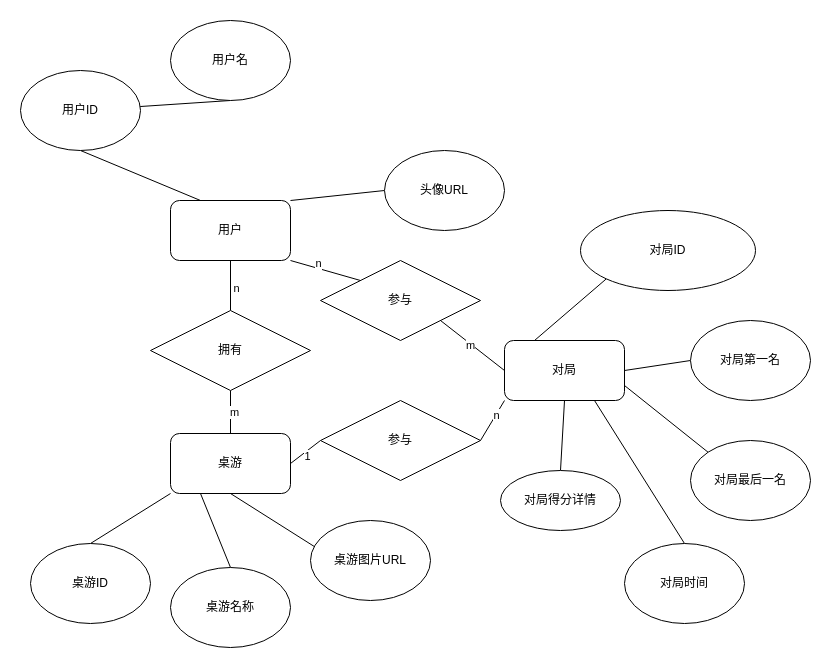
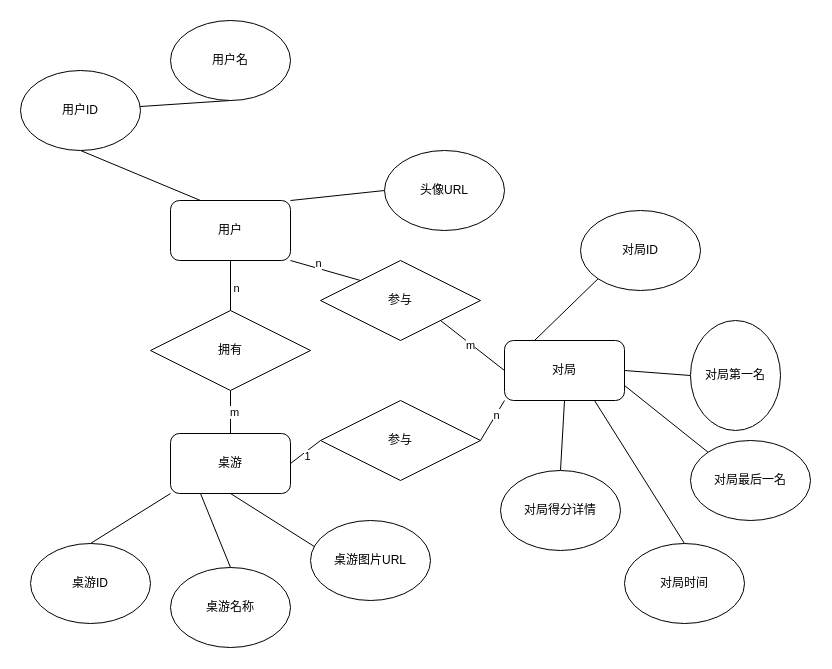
  <mxCell id="0" />
  <mxCell id="1" parent="0" />
  <mxCell id="2" style="edgeStyle=none;html=1;exitX=0.5;exitY=1;exitDx=0;exitDy=0;entryX=0.5;entryY=0;entryDx=0;entryDy=0;endArrow=none;endFill=0;" edge="1" parent="1" source="6" target="22"><mxGeometry relative="1" as="geometry" /></mxCell>
  <mxCell id="3" value="n" style="edgeLabel;html=1;align=center;verticalAlign=middle;resizable=0;points=[];" vertex="1" connectable="0" parent="2"><mxGeometry x="0.067" y="5" relative="1" as="geometry"><mxPoint as="offset" /></mxGeometry></mxCell>
  <mxCell id="4" style="edgeStyle=none;html=1;exitX=1;exitY=1;exitDx=0;exitDy=0;entryX=0;entryY=0;entryDx=0;entryDy=0;endArrow=none;endFill=0;" edge="1" parent="1" source="6" target="30"><mxGeometry relative="1" as="geometry" /></mxCell>
  <mxCell id="5" value="n" style="edgeLabel;html=1;align=center;verticalAlign=middle;resizable=0;points=[];" vertex="1" connectable="0" parent="4"><mxGeometry x="-0.245" y="5" relative="1" as="geometry"><mxPoint as="offset" /></mxGeometry></mxCell>
  <mxCell id="6" value="用户" style="rounded=1;whiteSpace=wrap;html=1;" vertex="1" parent="1"><mxGeometry x="170" y="200" width="120" height="60" as="geometry" /></mxCell>
  <mxCell id="7" style="edgeStyle=none;html=1;exitX=0.5;exitY=1;exitDx=0;exitDy=0;entryX=0.25;entryY=0;entryDx=0;entryDy=0;endArrow=none;endFill=0;" edge="1" parent="1" source="8" target="6"><mxGeometry relative="1" as="geometry" /></mxCell>
  <mxCell id="8" value="用户ID" style="ellipse;whiteSpace=wrap;html=1;" vertex="1" parent="1"><mxGeometry x="20" y="70" width="120" height="80" as="geometry" /></mxCell>
  <mxCell id="9" style="edgeStyle=none;html=1;exitX=0.5;exitY=1;exitDx=0;exitDy=0;endArrow=none;endFill=0;" edge="1" parent="1" source="10" target="8"><mxGeometry relative="1" as="geometry" /></mxCell>
  <mxCell id="10" value="用户名" style="ellipse;whiteSpace=wrap;html=1;" vertex="1" parent="1"><mxGeometry x="170" y="20" width="120" height="80" as="geometry" /></mxCell>
  <mxCell id="11" style="edgeStyle=none;html=1;exitX=0;exitY=0.5;exitDx=0;exitDy=0;entryX=1;entryY=0;entryDx=0;entryDy=0;endArrow=none;endFill=0;" edge="1" parent="1" source="12" target="6"><mxGeometry relative="1" as="geometry" /></mxCell>
  <mxCell id="12" value="头像URL" style="ellipse;whiteSpace=wrap;html=1;" vertex="1" parent="1"><mxGeometry x="384" y="150" width="120" height="80" as="geometry" /></mxCell>
  <mxCell id="13" style="edgeStyle=none;html=1;exitX=0;exitY=1;exitDx=0;exitDy=0;entryX=0.5;entryY=0;entryDx=0;entryDy=0;endArrow=none;endFill=0;" edge="1" parent="1" source="16" target="17"><mxGeometry relative="1" as="geometry" /></mxCell>
  <mxCell id="14" style="edgeStyle=none;html=1;exitX=0.25;exitY=1;exitDx=0;exitDy=0;entryX=0.5;entryY=0;entryDx=0;entryDy=0;endArrow=none;endFill=0;" edge="1" parent="1" source="16" target="18"><mxGeometry relative="1" as="geometry" /></mxCell>
  <mxCell id="15" style="edgeStyle=none;html=1;exitX=0.5;exitY=1;exitDx=0;exitDy=0;entryX=0;entryY=0;entryDx=0;entryDy=0;endArrow=none;endFill=0;" edge="1" parent="1" source="16"><mxGeometry relative="1" as="geometry"><mxPoint x="327.574" y="554.716" as="targetPoint" /></mxGeometry></mxCell>
  <mxCell id="16" value="桌游" style="rounded=1;whiteSpace=wrap;html=1;" vertex="1" parent="1"><mxGeometry x="170" y="433" width="120" height="60" as="geometry" /></mxCell>
  <mxCell id="17" value="桌游ID" style="ellipse;whiteSpace=wrap;html=1;" vertex="1" parent="1"><mxGeometry y="543" width="120" height="80" as="geometry" x="30" /></mxCell>
  <mxCell id="18" value="桌游名称" style="ellipse;whiteSpace=wrap;html=1;" vertex="1" parent="1"><mxGeometry x="170" y="567" width="120" height="80" as="geometry" /></mxCell>
  <mxCell id="19" value="桌游图片URL" style="ellipse;whiteSpace=wrap;html=1;" vertex="1" parent="1"><mxGeometry x="310" y="520" width="120" height="80" as="geometry" /></mxCell>
  <mxCell id="20" style="edgeStyle=none;html=1;exitX=0.5;exitY=1;exitDx=0;exitDy=0;entryX=0.5;entryY=0;entryDx=0;entryDy=0;endArrow=none;endFill=0;" edge="1" parent="1" source="22" target="16"><mxGeometry relative="1" as="geometry" /></mxCell>
  <mxCell id="21" value="m" style="edgeLabel;html=1;align=center;verticalAlign=middle;resizable=0;points=[];" vertex="1" connectable="0" parent="20"><mxGeometry x="-0.025" y="3" relative="1" as="geometry"><mxPoint as="offset" /></mxGeometry></mxCell>
  <mxCell id="22" value="拥有" style="rhombus;whiteSpace=wrap;html=1;" vertex="1" parent="1"><mxGeometry x="150" y="310" width="160" height="80" as="geometry" /></mxCell>
  <mxCell id="23" style="edgeStyle=none;html=1;exitX=1;exitY=0.5;exitDx=0;exitDy=0;entryX=0;entryY=0.5;entryDx=0;entryDy=0;endArrow=none;endFill=0;" edge="1" parent="1" source="27" target="33"><mxGeometry relative="1" as="geometry" /></mxCell>
  <mxCell id="24" style="edgeStyle=none;html=1;exitX=1;exitY=0.75;exitDx=0;exitDy=0;entryX=0;entryY=0;entryDx=0;entryDy=0;endArrow=none;endFill=0;" edge="1" parent="1" source="27" target="34"><mxGeometry relative="1" as="geometry" /></mxCell>
  <mxCell id="25" style="edgeStyle=none;html=1;exitX=0.75;exitY=1;exitDx=0;exitDy=0;entryX=0.5;entryY=0;entryDx=0;entryDy=0;endArrow=none;endFill=0;" edge="1" parent="1" source="27" target="35"><mxGeometry relative="1" as="geometry" /></mxCell>
  <mxCell id="26" style="edgeStyle=none;html=1;exitX=0.5;exitY=1;exitDx=0;exitDy=0;entryX=0.5;entryY=0;entryDx=0;entryDy=0;endArrow=none;endFill=0;" edge="1" parent="1" source="27" target="36"><mxGeometry relative="1" as="geometry" /></mxCell>
  <mxCell id="27" value="对局" style="rounded=1;whiteSpace=wrap;html=1;" vertex="1" parent="1"><mxGeometry x="504" y="340" width="120" height="60" as="geometry" /></mxCell>
  <mxCell id="28" style="edgeStyle=none;html=1;exitX=1;exitY=1;exitDx=0;exitDy=0;entryX=0;entryY=0.5;entryDx=0;entryDy=0;endArrow=none;endFill=0;" edge="1" parent="1" source="30" target="27"><mxGeometry relative="1" as="geometry" /></mxCell>
  <mxCell id="29" value="m" style="edgeLabel;html=1;align=center;verticalAlign=middle;resizable=0;points=[];" vertex="1" connectable="0" parent="28"><mxGeometry x="-0.066" y="-1" relative="1" as="geometry"><mxPoint as="offset" /></mxGeometry></mxCell>
  <mxCell id="30" value="参与" style="rhombus;whiteSpace=wrap;html=1;" vertex="1" parent="1"><mxGeometry x="320" y="260" width="160" height="80" as="geometry" /></mxCell>
  <mxCell id="31" style="edgeStyle=none;html=1;exitX=0;exitY=1;exitDx=0;exitDy=0;entryX=0.25;entryY=0;entryDx=0;entryDy=0;endArrow=none;endFill=0;" edge="1" parent="1" source="32" target="27"><mxGeometry relative="1" as="geometry" /></mxCell>
- <mxCell id="32" value="对局ID" style="ellipse;whiteSpace=wrap;html=1;" vertex="1" parent="1"><mxGeometry x="580" y="210" width="175" height="80" as="geometry" /></mxCell>
- <mxCell id="33" value="对局第一名" style="ellipse;whiteSpace=wrap;html=1;" vertex="1" parent="1"><mxGeometry x="690" y="320" width="120" height="80" as="geometry" /></mxCell>
+ <mxCell id="32" value="对局ID" style="ellipse;whiteSpace=wrap;html=1;" vertex="1" parent="1"><mxGeometry x="580" y="210" width="120" height="80" as="geometry" /></mxCell>
+ <mxCell id="33" value="对局第一名" style="ellipse;whiteSpace=wrap;html=1;" vertex="1" parent="1"><mxGeometry x="690" y="320" width="90" height="110" as="geometry" /></mxCell>
  <mxCell id="34" value="对局最后一名" style="ellipse;whiteSpace=wrap;html=1;" vertex="1" parent="1"><mxGeometry x="690" y="440" width="120" height="80" as="geometry" /></mxCell>
  <mxCell id="35" value="对局时间" style="ellipse;whiteSpace=wrap;html=1;" vertex="1" parent="1"><mxGeometry x="624" y="543" width="120" height="80" as="geometry" /></mxCell>
- <mxCell id="36" value="对局得分详情" style="ellipse;whiteSpace=wrap;html=1;" vertex="1" parent="1"><mxGeometry x="500" y="470" width="120" height="60" as="geometry" /></mxCell>
+ <mxCell id="36" value="对局得分详情" style="ellipse;whiteSpace=wrap;html=1;" vertex="1" parent="1"><mxGeometry x="500" y="470" width="120" height="80" as="geometry" /></mxCell>
  <mxCell id="37" style="edgeStyle=none;html=1;exitX=0;exitY=0.5;exitDx=0;exitDy=0;entryX=1;entryY=0.5;entryDx=0;entryDy=0;endArrow=none;endFill=0;" edge="1" parent="1" source="41" target="16"><mxGeometry relative="1" as="geometry" /></mxCell>
  <mxCell id="38" value="1" style="edgeLabel;html=1;align=center;verticalAlign=middle;resizable=0;points=[];" vertex="1" connectable="0" parent="37"><mxGeometry x="0.04" y="4" relative="1" as="geometry"><mxPoint as="offset" /></mxGeometry></mxCell>
  <mxCell id="39" style="edgeStyle=none;html=1;exitX=1;exitY=0.5;exitDx=0;exitDy=0;entryX=0;entryY=1;entryDx=0;entryDy=0;endArrow=none;endFill=0;" edge="1" parent="1" source="41" target="27"><mxGeometry relative="1" as="geometry" /></mxCell>
  <mxCell id="40" value="n" style="edgeLabel;html=1;align=center;verticalAlign=middle;resizable=0;points=[];" vertex="1" connectable="0" parent="39"><mxGeometry x="0.305" relative="1" as="geometry"><mxPoint as="offset" /></mxGeometry></mxCell>
  <mxCell id="41" value="参与" style="rhombus;whiteSpace=wrap;html=1;" vertex="1" parent="1"><mxGeometry x="320" y="400" width="160" height="80" as="geometry" /></mxCell>
